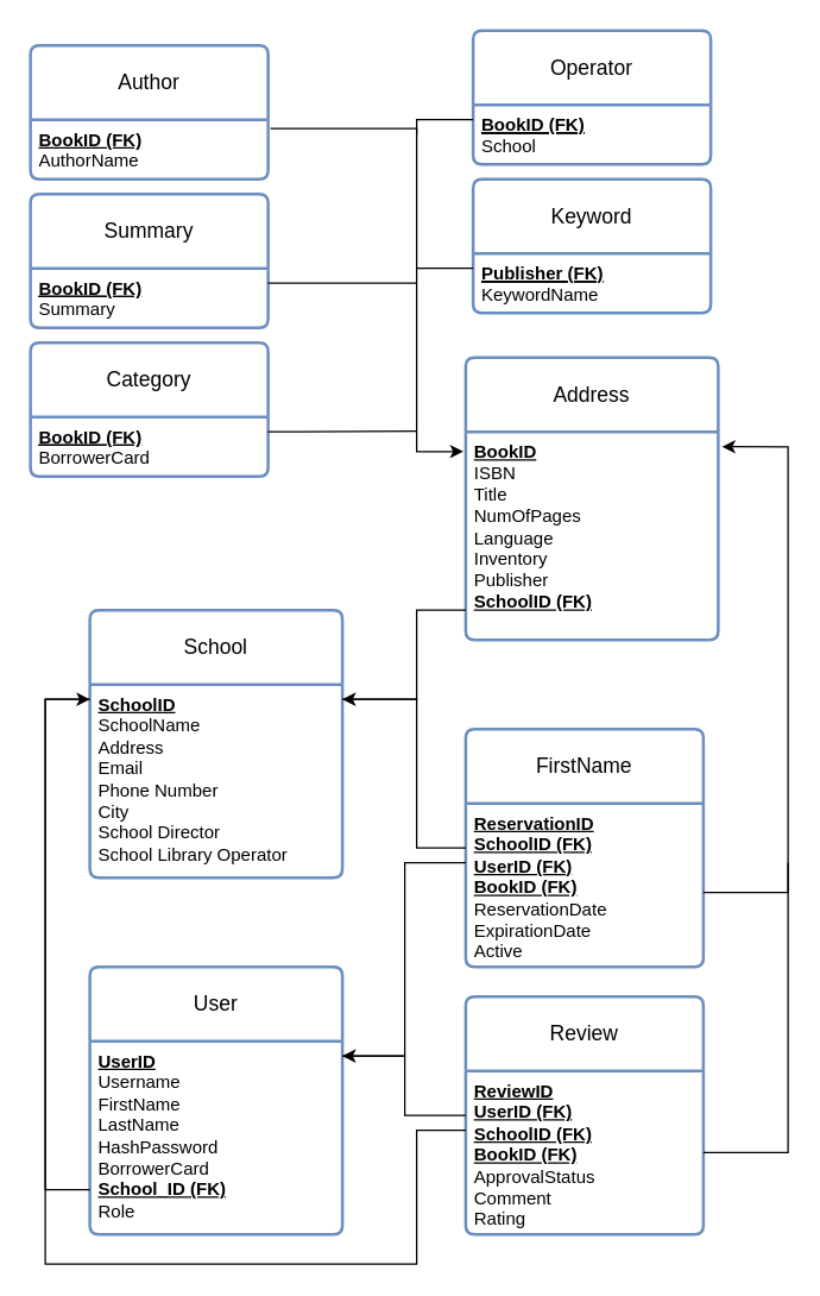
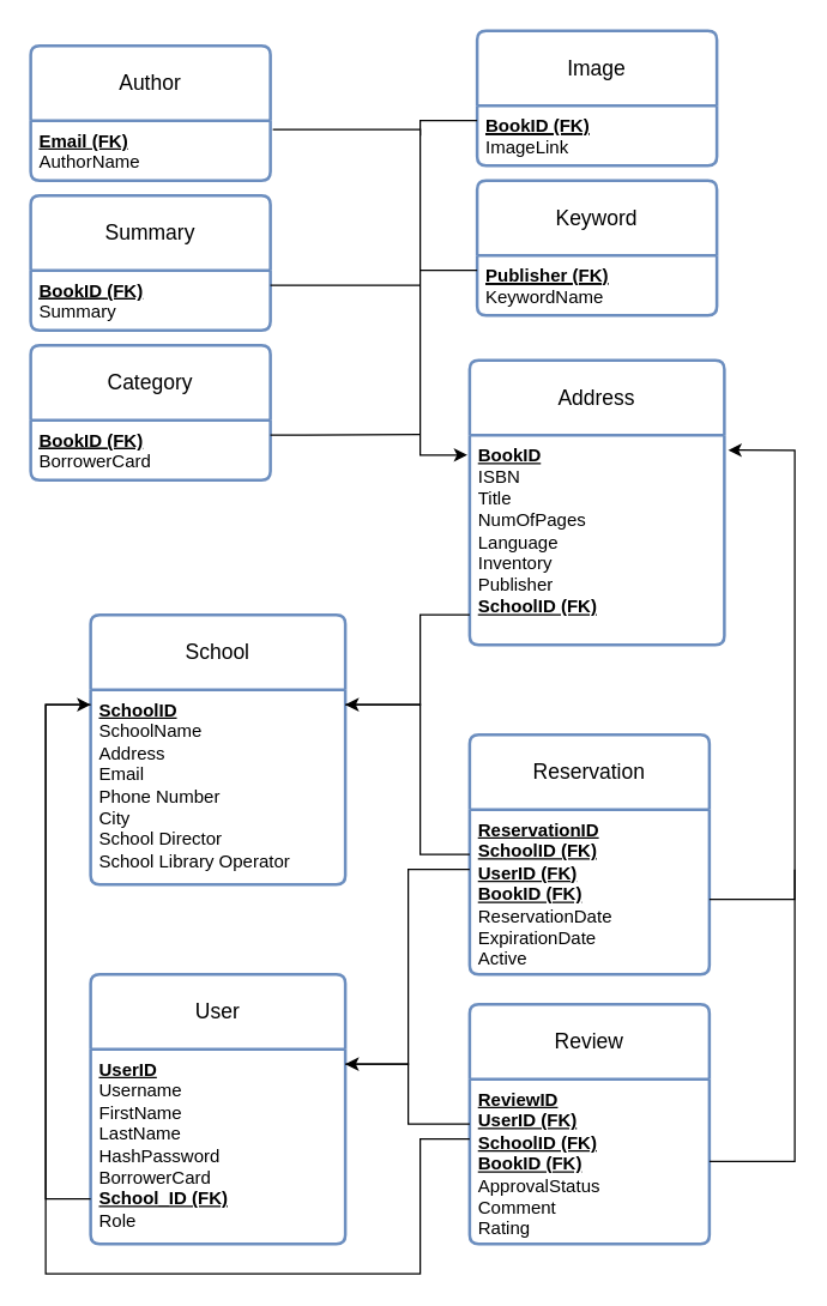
  <mxCell id="0" />
  <mxCell id="1" parent="0" />
  <mxCell id="2" value="School" style="swimlane;childLayout=stackLayout;horizontal=1;startSize=50;horizontalStack=0;rounded=1;fontSize=14;fontStyle=0;strokeWidth=2;resizeParent=0;resizeLast=1;shadow=0;dashed=0;align=center;arcSize=4;whiteSpace=wrap;html=1;fillColor=default;strokeColor=#6c8ebf;" parent="1" vertex="1"><mxGeometry x="60" y="410" width="170" height="180" as="geometry"><mxRectangle x="220" y="140" width="80" height="50" as="alternateBounds" /></mxGeometry></mxCell>
  <mxCell id="3" value="&lt;u&gt;&lt;b&gt;SchoolID&lt;/b&gt;&lt;br&gt;&lt;/u&gt;SchoolName&lt;br&gt;Address&lt;br&gt;Email&lt;br&gt;Phone Number&lt;br&gt;City&lt;br&gt;School Director&lt;br&gt;School Library Operator" style="align=left;strokeColor=none;fillColor=none;spacingLeft=4;fontSize=12;verticalAlign=top;resizable=0;rotatable=0;part=1;html=1;" parent="2" vertex="1"><mxGeometry y="50" width="170" height="130" as="geometry" /></mxCell>
  <mxCell id="4" value="Address" style="swimlane;childLayout=stackLayout;horizontal=1;startSize=50;horizontalStack=0;rounded=1;fontSize=14;fontStyle=0;strokeWidth=2;resizeParent=0;resizeLast=1;shadow=0;dashed=0;align=center;arcSize=4;whiteSpace=wrap;html=1;fillColor=default;strokeColor=#6c8ebf;" parent="1" vertex="1"><mxGeometry x="313" y="240" width="170" height="190" as="geometry"><mxRectangle x="220" y="140" width="80" height="50" as="alternateBounds" /></mxGeometry></mxCell>
  <mxCell id="5" value="&lt;b&gt;&lt;u&gt;BookID&lt;/u&gt;&lt;br&gt;&lt;/b&gt;ISBN&lt;br&gt;Title&lt;br&gt;NumOfPages&lt;br&gt;Language&lt;br&gt;Inventory&lt;br&gt;Publisher&lt;br&gt;&lt;b&gt;&lt;u&gt;SchoolID (FK)&lt;/u&gt;&lt;/b&gt;" style="align=left;strokeColor=none;fillColor=none;spacingLeft=4;fontSize=12;verticalAlign=top;resizable=0;rotatable=0;part=1;html=1;" parent="4" vertex="1"><mxGeometry y="50" width="170" height="140" as="geometry" /></mxCell>
  <mxCell id="6" value="Keyword" style="swimlane;childLayout=stackLayout;horizontal=1;startSize=50;horizontalStack=0;rounded=1;fontSize=14;fontStyle=0;strokeWidth=2;resizeParent=0;resizeLast=1;shadow=0;dashed=0;align=center;arcSize=4;whiteSpace=wrap;html=1;fillColor=default;strokeColor=#6c8ebf;" parent="1" vertex="1"><mxGeometry x="318" y="120" width="160" height="90" as="geometry" /></mxCell>
  <mxCell id="7" value="&lt;span style=&quot;border-color: var(--border-color);&quot;&gt;&lt;span style=&quot;border-color: var(--border-color);&quot;&gt;&lt;b style=&quot;text-decoration-line: underline; font-weight: bold; border-color: var(--border-color);&quot;&gt;&lt;u style=&quot;border-color: var(--border-color);&quot;&gt;&lt;b style=&quot;border-color: var(--border-color);&quot;&gt;&lt;u style=&quot;border-color: var(--border-color);&quot;&gt;&lt;b&gt;&lt;u&gt;Publisher&amp;nbsp;&lt;/u&gt;&lt;/b&gt;(FK)&lt;/u&gt;&lt;/b&gt;&lt;br style=&quot;border-color: var(--border-color); font-weight: 400;&quot;&gt;&lt;/u&gt;&lt;/b&gt;KeywordName&lt;br style=&quot;border-color: var(--border-color);&quot;&gt;&lt;/span&gt;&lt;/span&gt;&lt;b&gt;&lt;u&gt;&lt;br&gt;&lt;/u&gt;&lt;/b&gt;" style="align=left;strokeColor=none;fillColor=none;spacingLeft=4;fontSize=12;verticalAlign=top;resizable=0;rotatable=0;part=1;html=1;" parent="6" vertex="1"><mxGeometry y="50" width="160" height="40" as="geometry" /></mxCell>
  <mxCell id="8" value="Category" style="swimlane;childLayout=stackLayout;horizontal=1;startSize=50;horizontalStack=0;rounded=1;fontSize=14;fontStyle=0;strokeWidth=2;resizeParent=0;resizeLast=1;shadow=0;dashed=0;align=center;arcSize=4;whiteSpace=wrap;html=1;fillColor=default;strokeColor=#6c8ebf;" parent="1" vertex="1"><mxGeometry x="20" y="230" width="160" height="90" as="geometry" /></mxCell>
  <mxCell id="9" value="&lt;span style=&quot;border-color: var(--border-color);&quot;&gt;&lt;span style=&quot;border-color: var(--border-color);&quot;&gt;&lt;b style=&quot;text-decoration-line: underline; font-weight: bold; border-color: var(--border-color);&quot;&gt;&lt;u style=&quot;border-color: var(--border-color);&quot;&gt;&lt;b&gt;&lt;u&gt;BookID&amp;nbsp;&lt;/u&gt;&lt;/b&gt;(FK)&lt;/u&gt;&lt;/b&gt;&lt;br style=&quot;border-color: var(--border-color); font-weight: 400;&quot;&gt;BorrowerCard&lt;br style=&quot;border-color: var(--border-color);&quot;&gt;&lt;/span&gt;&lt;/span&gt;&lt;b&gt;&lt;u&gt;&lt;br&gt;&lt;/u&gt;&lt;/b&gt;" style="align=left;strokeColor=none;fillColor=none;spacingLeft=4;fontSize=12;verticalAlign=top;resizable=0;rotatable=0;part=1;html=1;" parent="8" vertex="1"><mxGeometry y="50" width="160" height="40" as="geometry" /></mxCell>
  <mxCell id="10" value="Author" style="swimlane;childLayout=stackLayout;horizontal=1;startSize=50;horizontalStack=0;rounded=1;fontSize=14;fontStyle=0;strokeWidth=2;resizeParent=0;resizeLast=1;shadow=0;dashed=0;align=center;arcSize=4;whiteSpace=wrap;html=1;fillColor=default;strokeColor=#6c8ebf;" parent="1" vertex="1"><mxGeometry x="20" y="30" width="160" height="90" as="geometry" /></mxCell>
- <mxCell id="11" value="&lt;b&gt;&lt;u&gt;BookID (FK)&lt;/u&gt;&lt;/b&gt;&lt;br&gt;AuthorName" style="align=left;strokeColor=none;fillColor=none;spacingLeft=4;fontSize=12;verticalAlign=top;resizable=0;rotatable=0;part=1;html=1;" parent="10" vertex="1"><mxGeometry y="50" width="160" height="40" as="geometry" /></mxCell>
+ <mxCell id="11" value="&lt;b&gt;&lt;u&gt;Email (FK)&lt;/u&gt;&lt;/b&gt;&lt;br&gt;AuthorName" style="align=left;strokeColor=none;fillColor=none;spacingLeft=4;fontSize=12;verticalAlign=top;resizable=0;rotatable=0;part=1;html=1;" parent="10" vertex="1"><mxGeometry y="50" width="160" height="40" as="geometry" /></mxCell>
  <mxCell id="12" value="User" style="swimlane;childLayout=stackLayout;horizontal=1;startSize=50;horizontalStack=0;rounded=1;fontSize=14;fontStyle=0;strokeWidth=2;resizeParent=0;resizeLast=1;shadow=0;dashed=0;align=center;arcSize=4;whiteSpace=wrap;html=1;fillColor=default;strokeColor=#6c8ebf;" parent="1" vertex="1"><mxGeometry x="60" y="650" width="170" height="180" as="geometry"><mxRectangle x="220" y="140" width="80" height="50" as="alternateBounds" /></mxGeometry></mxCell>
  <mxCell id="13" value="&lt;u&gt;&lt;b&gt;UserID&lt;/b&gt;&lt;br&gt;&lt;/u&gt;Username&lt;br&gt;FirstName&lt;br&gt;LastName&lt;br&gt;HashPassword&lt;br&gt;BorrowerCard&lt;br&gt;&lt;b&gt;&lt;u&gt;School_ID (FK)&lt;/u&gt;&lt;/b&gt;&lt;br&gt;Role" style="align=left;strokeColor=none;fillColor=none;spacingLeft=4;fontSize=12;verticalAlign=top;resizable=0;rotatable=0;part=1;html=1;" parent="12" vertex="1"><mxGeometry y="50" width="170" height="130" as="geometry" /></mxCell>
  <mxCell id="14" value="Review" style="swimlane;childLayout=stackLayout;horizontal=1;startSize=50;horizontalStack=0;rounded=1;fontSize=14;fontStyle=0;strokeWidth=2;resizeParent=0;resizeLast=1;shadow=0;dashed=0;align=center;arcSize=4;whiteSpace=wrap;html=1;fillColor=default;strokeColor=#6c8ebf;" parent="1" vertex="1"><mxGeometry x="313" y="670" width="160" height="160" as="geometry" /></mxCell>
  <mxCell id="15" value="&lt;b&gt;&lt;u&gt;ReviewID&lt;/u&gt;&lt;/b&gt;&lt;b&gt;&lt;u&gt;&lt;br&gt;UserID (FK)&lt;br&gt;SchoolID (FK)&lt;br&gt;BookID (FK)&lt;/u&gt;&lt;/b&gt;&lt;br&gt;ApprovalStatus&lt;br&gt;Comment&lt;br&gt;Rating" style="align=left;strokeColor=none;fillColor=none;spacingLeft=4;fontSize=12;verticalAlign=top;resizable=0;rotatable=0;part=1;html=1;" parent="14" vertex="1"><mxGeometry y="50" width="160" height="110" as="geometry" /></mxCell>
- <mxCell id="16" value="FirstName" style="swimlane;childLayout=stackLayout;horizontal=1;startSize=50;horizontalStack=0;rounded=1;fontSize=14;fontStyle=0;strokeWidth=2;resizeParent=0;resizeLast=1;shadow=0;dashed=0;align=center;arcSize=4;whiteSpace=wrap;html=1;fillColor=default;strokeColor=#6c8ebf;" parent="1" vertex="1"><mxGeometry x="313" y="490" width="160" height="160" as="geometry" /></mxCell>
+ <mxCell id="16" value="Reservation" style="swimlane;childLayout=stackLayout;horizontal=1;startSize=50;horizontalStack=0;rounded=1;fontSize=14;fontStyle=0;strokeWidth=2;resizeParent=0;resizeLast=1;shadow=0;dashed=0;align=center;arcSize=4;whiteSpace=wrap;html=1;fillColor=default;strokeColor=#6c8ebf;" parent="1" vertex="1"><mxGeometry x="313" y="490" width="160" height="160" as="geometry" /></mxCell>
  <mxCell id="17" value="&lt;b style=&quot;text-decoration-line: underline;&quot;&gt;ReservationID&lt;br&gt;&lt;/b&gt;&lt;u&gt;&lt;b&gt;SchoolID (FK)&lt;/b&gt;&lt;/u&gt;&lt;u&gt;&lt;b&gt;&lt;br&gt;UserID (FK)&lt;/b&gt;&lt;/u&gt;&lt;br&gt;&lt;b style=&quot;text-decoration-line: underline;&quot;&gt;BookID (FK)&lt;/b&gt;&lt;br&gt;ReservationDate&lt;br&gt;ExpirationDate&lt;br&gt;Active" style="align=left;strokeColor=none;fillColor=none;spacingLeft=4;fontSize=12;verticalAlign=top;resizable=0;rotatable=0;part=1;html=1;" parent="16" vertex="1"><mxGeometry y="50" width="160" height="110" as="geometry" /></mxCell>
  <mxCell id="18" style="edgeStyle=orthogonalEdgeStyle;rounded=0;orthogonalLoop=1;jettySize=auto;html=1;endArrow=classic;endFill=1;entryX=1.015;entryY=0.072;entryDx=0;entryDy=0;entryPerimeter=0;startArrow=none;startFill=0;exitX=1;exitY=0.5;exitDx=0;exitDy=0;" parent="1" source="15" target="5" edge="1"><mxGeometry relative="1" as="geometry"><mxPoint x="500" y="330" as="targetPoint" /><mxPoint x="480" y="760" as="sourcePoint" /><Array as="points"><mxPoint x="530" y="775" /><mxPoint x="530" y="301" /></Array></mxGeometry></mxCell>
  <mxCell id="19" value="" style="edgeStyle=elbowEdgeStyle;orthogonalLoop=1;jettySize=auto;html=1;rounded=0;exitX=1.01;exitY=0.148;exitDx=0;exitDy=0;exitPerimeter=0;entryX=-0.009;entryY=0.095;entryDx=0;entryDy=0;entryPerimeter=0;" parent="1" source="11" target="5" edge="1"><mxGeometry width="100" relative="1" as="geometry"><mxPoint x="483" y="180" as="sourcePoint" /><mxPoint x="313" y="300" as="targetPoint" /><Array as="points"><mxPoint x="280" y="320" /><mxPoint x="280" y="160" /><mxPoint x="283" y="220" /></Array></mxGeometry></mxCell>
  <mxCell id="20" style="rounded=0;orthogonalLoop=1;jettySize=auto;html=1;exitX=1;exitY=0.25;exitDx=0;exitDy=0;endArrow=none;endFill=0;" parent="1" edge="1"><mxGeometry relative="1" as="geometry"><mxPoint x="280" y="289.6" as="targetPoint" /><mxPoint x="180" y="290" as="sourcePoint" /></mxGeometry></mxCell>
  <mxCell id="21" value="Summary" style="swimlane;childLayout=stackLayout;horizontal=1;startSize=50;horizontalStack=0;rounded=1;fontSize=14;fontStyle=0;strokeWidth=2;resizeParent=0;resizeLast=1;shadow=0;dashed=0;align=center;arcSize=4;whiteSpace=wrap;html=1;fillColor=default;strokeColor=#6c8ebf;" parent="1" vertex="1"><mxGeometry x="20" y="130" width="160" height="90" as="geometry" /></mxCell>
  <mxCell id="22" value="&lt;b style=&quot;border-color: var(--border-color);&quot;&gt;&lt;u style=&quot;border-color: var(--border-color);&quot;&gt;&lt;b style=&quot;border-color: var(--border-color);&quot;&gt;&lt;u style=&quot;border-color: var(--border-color);&quot;&gt;&lt;b&gt;&lt;u&gt;BookID&amp;nbsp;&lt;/u&gt;&lt;/b&gt;(FK)&lt;/u&gt;&lt;/b&gt;&lt;br style=&quot;border-color: var(--border-color); font-weight: 400;&quot;&gt;&lt;/u&gt;&lt;/b&gt;Summary" style="align=left;strokeColor=none;fillColor=none;spacingLeft=4;fontSize=12;verticalAlign=top;resizable=0;rotatable=0;part=1;html=1;" parent="21" vertex="1"><mxGeometry y="50" width="160" height="40" as="geometry" /></mxCell>
  <mxCell id="23" style="edgeStyle=orthogonalEdgeStyle;rounded=0;orthogonalLoop=1;jettySize=auto;html=1;exitX=1;exitY=0.25;exitDx=0;exitDy=0;endArrow=none;endFill=0;" parent="1" source="22" edge="1"><mxGeometry relative="1" as="geometry"><mxPoint x="280" y="190" as="targetPoint" /></mxGeometry></mxCell>
  <mxCell id="24" style="edgeStyle=orthogonalEdgeStyle;rounded=0;orthogonalLoop=1;jettySize=auto;html=1;exitX=0;exitY=0.25;exitDx=0;exitDy=0;endArrow=none;endFill=0;" parent="1" source="7" edge="1"><mxGeometry relative="1" as="geometry"><mxPoint x="280" y="180" as="targetPoint" /></mxGeometry></mxCell>
- <mxCell id="25" value="Operator" style="swimlane;childLayout=stackLayout;horizontal=1;startSize=50;horizontalStack=0;rounded=1;fontSize=14;fontStyle=0;strokeWidth=2;resizeParent=0;resizeLast=1;shadow=0;dashed=0;align=center;arcSize=4;whiteSpace=wrap;html=1;fillColor=default;strokeColor=#6c8ebf;" parent="1" vertex="1"><mxGeometry x="318" y="20" width="160" height="90" as="geometry" /></mxCell>
- <mxCell id="26" value="&lt;span style=&quot;border-color: var(--border-color);&quot;&gt;&lt;span style=&quot;border-color: var(--border-color);&quot;&gt;&lt;b style=&quot;text-decoration-line: underline; font-weight: bold; border-color: var(--border-color);&quot;&gt;&lt;u style=&quot;border-color: var(--border-color);&quot;&gt;&lt;b style=&quot;border-color: var(--border-color);&quot;&gt;&lt;u style=&quot;border-color: var(--border-color);&quot;&gt;&lt;b&gt;&lt;u&gt;BookID&amp;nbsp;&lt;/u&gt;&lt;/b&gt;(FK)&lt;/u&gt;&lt;/b&gt;&lt;br style=&quot;border-color: var(--border-color); font-weight: 400;&quot;&gt;&lt;/u&gt;&lt;/b&gt;&lt;/span&gt;&lt;/span&gt;School" style="align=left;strokeColor=none;fillColor=none;spacingLeft=4;fontSize=12;verticalAlign=top;resizable=0;rotatable=0;part=1;html=1;" parent="25" vertex="1"><mxGeometry y="50" width="160" height="40" as="geometry" /></mxCell>
+ <mxCell id="25" value="Image" style="swimlane;childLayout=stackLayout;horizontal=1;startSize=50;horizontalStack=0;rounded=1;fontSize=14;fontStyle=0;strokeWidth=2;resizeParent=0;resizeLast=1;shadow=0;dashed=0;align=center;arcSize=4;whiteSpace=wrap;html=1;fillColor=default;strokeColor=#6c8ebf;" parent="1" vertex="1"><mxGeometry x="318" y="20" width="160" height="90" as="geometry" /></mxCell>
+ <mxCell id="26" value="&lt;span style=&quot;border-color: var(--border-color);&quot;&gt;&lt;span style=&quot;border-color: var(--border-color);&quot;&gt;&lt;b style=&quot;text-decoration-line: underline; font-weight: bold; border-color: var(--border-color);&quot;&gt;&lt;u style=&quot;border-color: var(--border-color);&quot;&gt;&lt;b style=&quot;border-color: var(--border-color);&quot;&gt;&lt;u style=&quot;border-color: var(--border-color);&quot;&gt;&lt;b&gt;&lt;u&gt;BookID&amp;nbsp;&lt;/u&gt;&lt;/b&gt;(FK)&lt;/u&gt;&lt;/b&gt;&lt;br style=&quot;border-color: var(--border-color); font-weight: 400;&quot;&gt;&lt;/u&gt;&lt;/b&gt;&lt;/span&gt;&lt;/span&gt;ImageLink" style="align=left;strokeColor=none;fillColor=none;spacingLeft=4;fontSize=12;verticalAlign=top;resizable=0;rotatable=0;part=1;html=1;" parent="25" vertex="1"><mxGeometry y="50" width="160" height="40" as="geometry" /></mxCell>
  <mxCell id="27" style="edgeStyle=orthogonalEdgeStyle;rounded=0;orthogonalLoop=1;jettySize=auto;html=1;exitX=0;exitY=0.25;exitDx=0;exitDy=0;endArrow=none;endFill=0;" parent="1" source="26" edge="1"><mxGeometry relative="1" as="geometry"><mxPoint x="280" y="90" as="targetPoint" /></mxGeometry></mxCell>
  <mxCell id="28" style="edgeStyle=orthogonalEdgeStyle;rounded=0;orthogonalLoop=1;jettySize=auto;html=1;endArrow=none;endFill=0;" parent="1" source="17" edge="1"><mxGeometry relative="1" as="geometry"><mxPoint x="530" y="580" as="targetPoint" /><Array as="points"><mxPoint x="530" y="600" /></Array></mxGeometry></mxCell>
  <mxCell id="29" style="edgeStyle=orthogonalEdgeStyle;rounded=0;orthogonalLoop=1;jettySize=auto;html=1;endArrow=none;endFill=0;" parent="1" source="17" target="3" edge="1"><mxGeometry relative="1" as="geometry"><mxPoint x="270" y="480" as="targetPoint" /><Array as="points"><mxPoint x="280" y="570" /><mxPoint x="280" y="470" /></Array></mxGeometry></mxCell>
  <mxCell id="30" style="edgeStyle=orthogonalEdgeStyle;rounded=0;orthogonalLoop=1;jettySize=auto;html=1;" parent="1" source="5" target="3" edge="1"><mxGeometry relative="1" as="geometry"><Array as="points"><mxPoint x="280" y="410" /><mxPoint x="280" y="470" /></Array></mxGeometry></mxCell>
  <mxCell id="31" style="edgeStyle=orthogonalEdgeStyle;rounded=0;orthogonalLoop=1;jettySize=auto;html=1;" parent="1" source="17" target="12" edge="1"><mxGeometry relative="1" as="geometry"><Array as="points"><mxPoint x="272" y="580" /><mxPoint x="272" y="710" /></Array></mxGeometry></mxCell>
  <mxCell id="32" style="edgeStyle=orthogonalEdgeStyle;rounded=0;orthogonalLoop=1;jettySize=auto;html=1;" parent="1" source="13" target="2" edge="1"><mxGeometry relative="1" as="geometry"><Array as="points"><mxPoint x="30" y="800" /><mxPoint x="30" y="470" /></Array></mxGeometry></mxCell>
  <mxCell id="33" style="edgeStyle=orthogonalEdgeStyle;rounded=0;orthogonalLoop=1;jettySize=auto;html=1;endArrow=none;endFill=0;" parent="1" source="15" target="12" edge="1"><mxGeometry relative="1" as="geometry"><Array as="points"><mxPoint x="272" y="750" /><mxPoint x="272" y="710" /></Array></mxGeometry></mxCell>
  <mxCell id="34" style="edgeStyle=orthogonalEdgeStyle;rounded=0;orthogonalLoop=1;jettySize=auto;html=1;endArrow=none;endFill=0;" parent="1" source="15" target="3" edge="1"><mxGeometry relative="1" as="geometry"><Array as="points"><mxPoint x="280" y="760" /><mxPoint x="280" y="850" /><mxPoint x="30" y="850" /><mxPoint x="30" y="470" /></Array></mxGeometry></mxCell>
